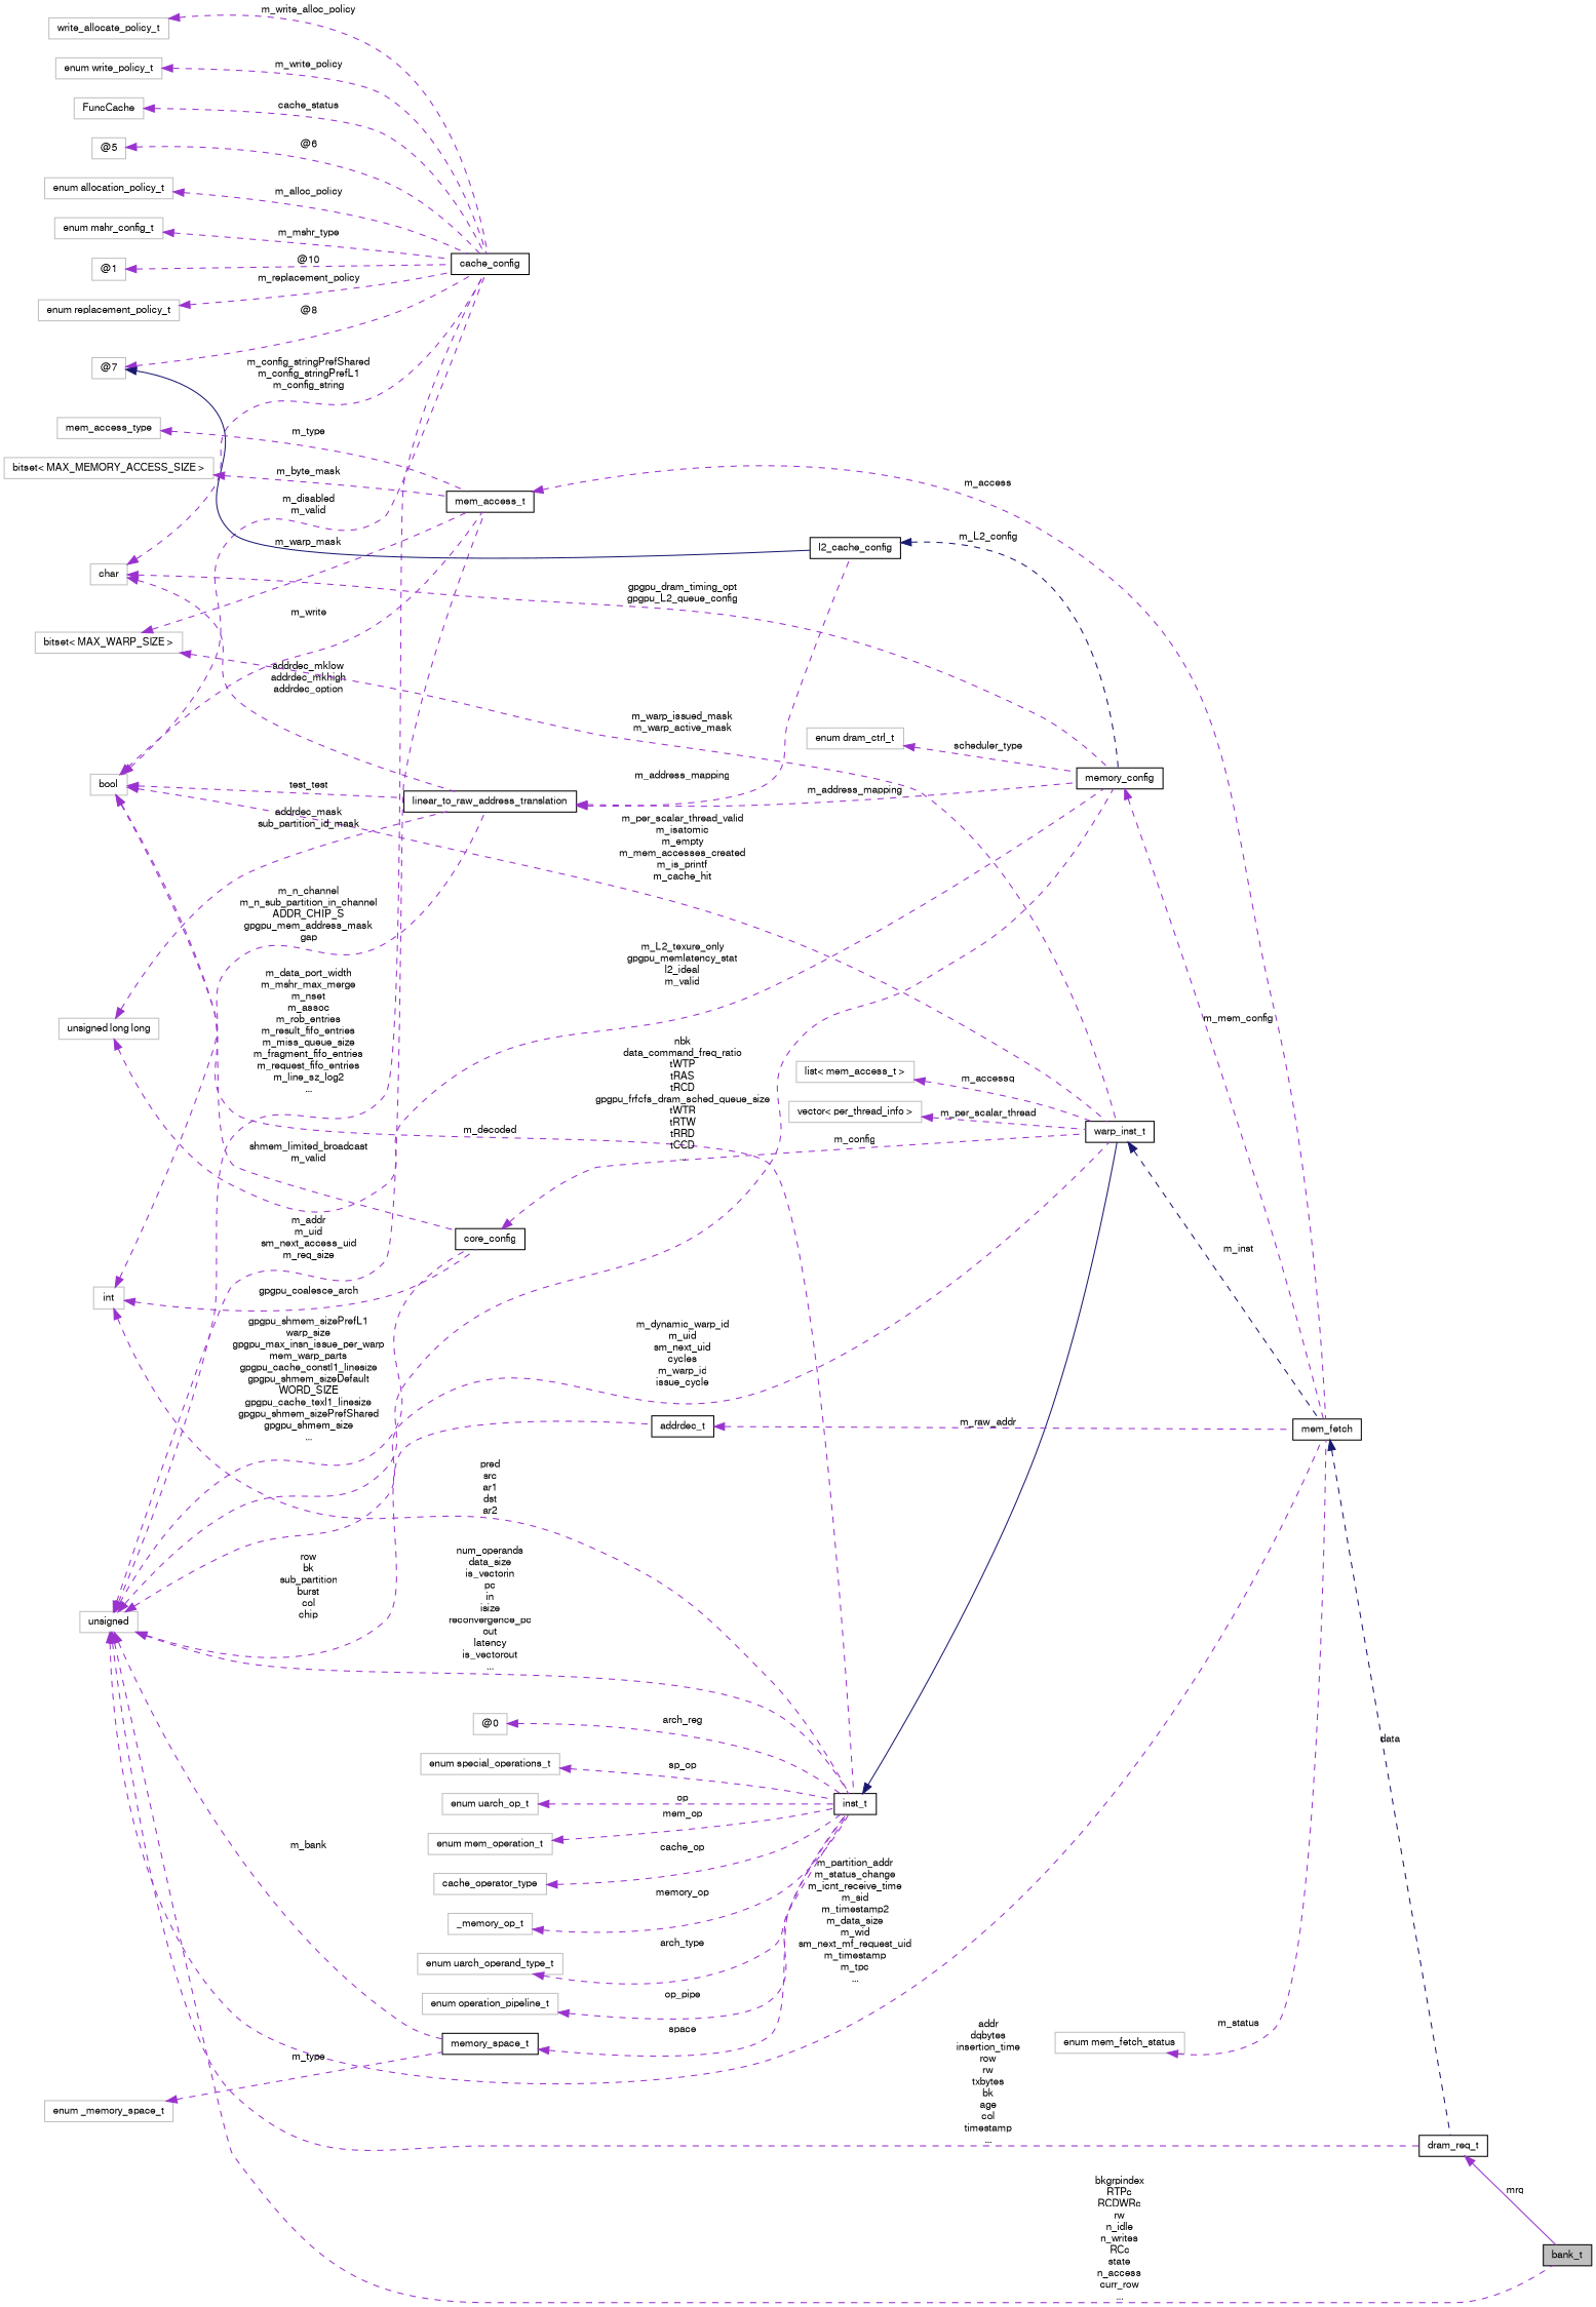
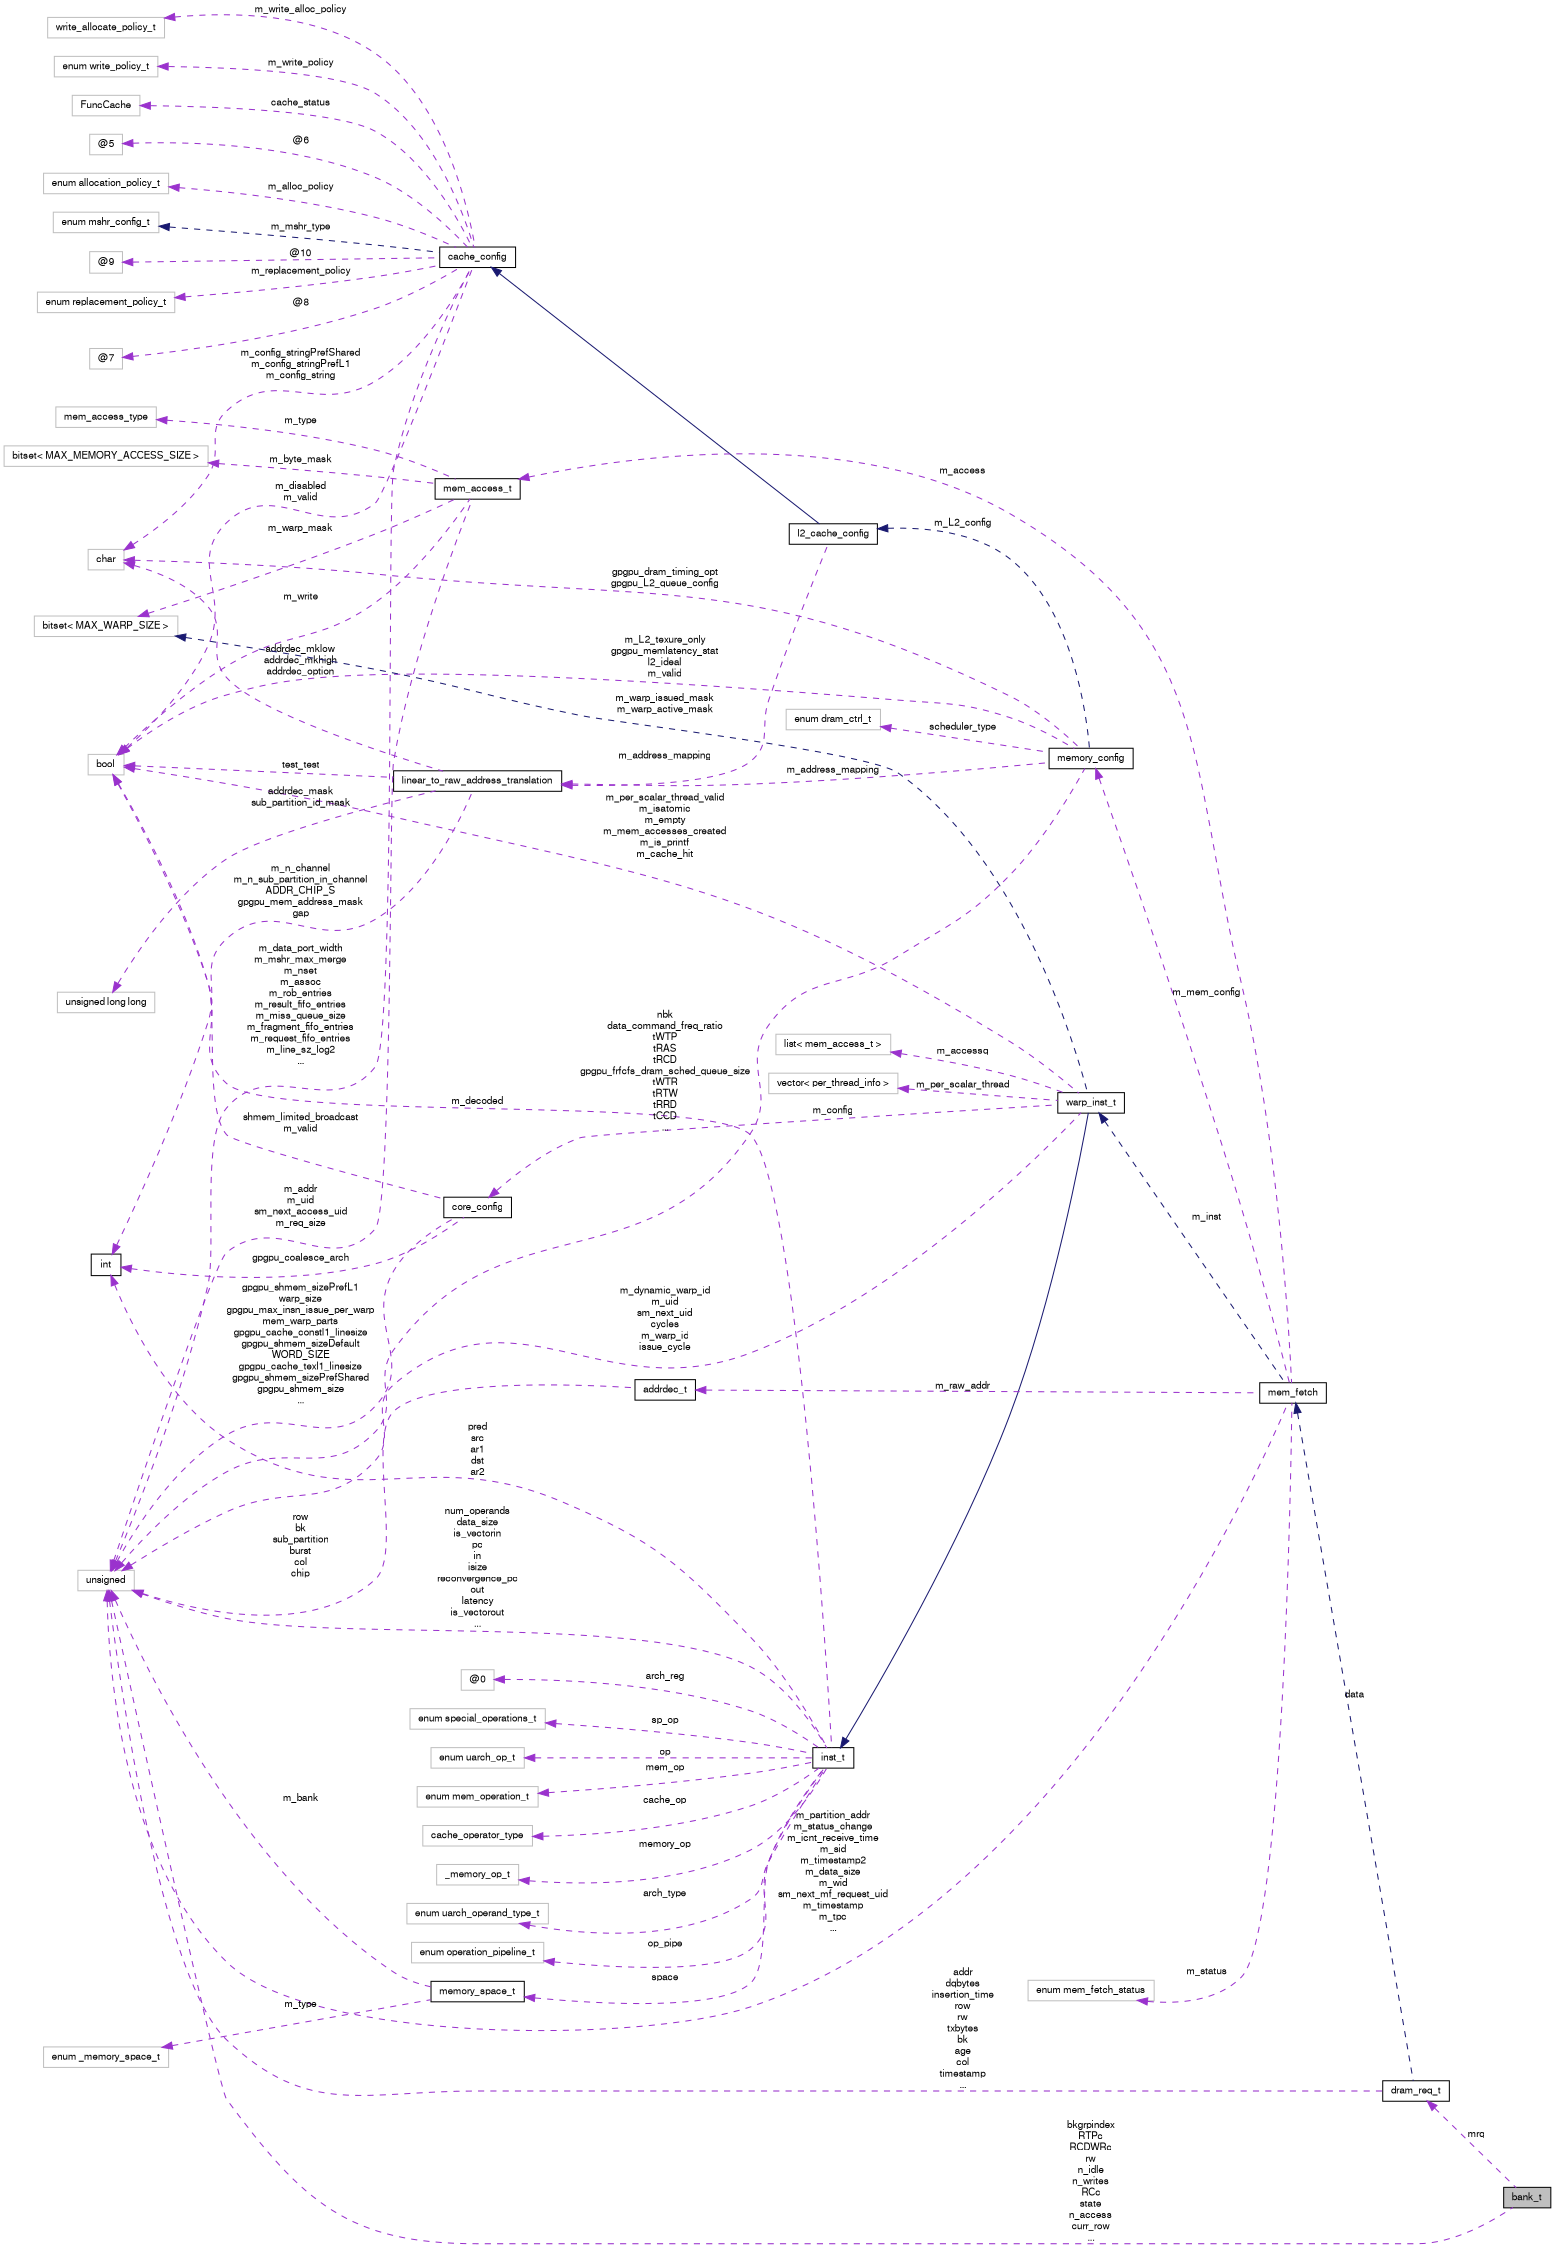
  digraph {
    rankdir=LR
    node [color=grey75 fontname=FreeSans fontsize=10 shape=record]
    edge [color=darkorchid3 dir=back fontname=FreeSans fontsize=10 labelfontname=FreeSans labelfontsize=10 style=dashed]
    n1 [color=black fillcolor=grey75 fontcolor=black height=0.2 label=bank_t style=filled width=0.4]
    n2 [color=black height=0.2 label=dram_req_t width=0.4]
    n3 [color=black height=0.2 label=mem_fetch width=0.4]
    n4 [color=black height=0.2 label=memory_config width=0.4]
    n5 [height=0.2 label="enum dram_ctrl_t" width=0.4]
    n6 [height=0.2 label=char width=0.4]
    n7 [color=black height=0.2 label=linear_to_raw_address_translation width=0.4]
    n8 [color=black height=0.2 label=cache_config width=0.4]
    n9 [color=black height=0.2 label=l2_cache_config width=0.4]
    n10 [height=0.2 label=bool width=0.4]
    n11 [color=black height=0.2 label=warp_inst_t width=0.4]
    n12 [color=black height=0.2 label=inst_t width=0.4]
    n13 [color=black height=0.2 label=core_config width=0.4]
    n14 [color=black height=0.2 label=mem_access_t width=0.4]
    n15 [height=0.2 label=unsigned width=0.4]
    n16 [color=black height=0.2 label=memory_space_t width=0.4]
    n17 [color=black height=0.2 label=addrdec_t width=0.4]
    n18 [height=0.2 label="unsigned long long" width=0.4]
-   n19 [height=0.2 label=int width=0.4]
+   n19 [color=black height=0.2 label=int width=0.4]
    n20 [height=0.2 label=write_allocate_policy_t width=0.4]
    n21 [height=0.2 label="enum write_policy_t" width=0.4]
    n22 [height=0.2 label=FuncCache width=0.4]
    n23 [height=0.2 label="@5" width=0.4]
    n24 [height=0.2 label="enum allocation_policy_t" width=0.4]
    n25 [height=0.2 label="@7" width=0.4]
    n26 [height=0.2 label="enum mshr_config_t" width=0.4]
-   n27 [height=0.2 label="@1" width=0.4]
+   n27 [height=0.2 label="@9" width=0.4]
    n28 [height=0.2 label="enum replacement_policy_t" width=0.4]
    n29 [height=0.2 label="@0" width=0.4]
    n30 [height=0.2 label="enum special_operations_t" width=0.4]
    n31 [height=0.2 label="enum uarch_op_t" width=0.4]
    n32 [height=0.2 label="enum mem_operation_t" width=0.4]
    n33 [height=0.2 label=cache_operator_type width=0.4]
    n34 [height=0.2 label="enum _memory_space_t" width=0.4]
    n35 [height=0.2 label=_memory_op_t width=0.4]
    n36 [height=0.2 label="enum uarch_operand_type_t" width=0.4]
    n37 [height=0.2 label="enum operation_pipeline_t" width=0.4]
    n38 [height=0.2 label="bitset\< MAX_WARP_SIZE \>" width=0.4]
    n39 [height=0.2 label="list\< mem_access_t \>" width=0.4]
    n40 [height=0.2 label="vector\< per_thread_info \>" width=0.4]
    n41 [height=0.2 label="bitset\< MAX_MEMORY_ACCESS_SIZE \>" width=0.4]
    n42 [height=0.2 label=mem_access_type width=0.4]
    n43 [height=0.2 label="enum mem_fetch_status" width=0.4]
-   n2 -> n1 [label=mrq style=solid]
+   n2 -> n1 [label=mrq]
    n3 -> n2 [color=midnightblue label=data]
    n4 -> n3 [label=m_mem_config]
    n5 -> n4 [label=scheduler_type]
    n6 -> n4 [label="gpgpu_dram_timing_opt\ngpgpu_L2_queue_config"]
    n6 -> n7 [label="addrdec_mklow\naddrdec_mkhigh\naddrdec_option"]
    n6 -> n8 [label="m_config_stringPrefShared\nm_config_stringPrefL1\nm_config_string"]
    n7 -> n4 [label=m_address_mapping]
    n7 -> n9 [label=m_address_mapping]
-   n25 -> n9 [color=midnightblue style=solid]
+   n8 -> n9 [color=midnightblue style=solid]
    n9 -> n4 [color=midnightblue label=m_L2_config]
-   n18 -> n4 [label="m_L2_texure_only\ngpgpu_memlatency_stat\nl2_ideal\nm_valid"]
+   n10 -> n4 [label="m_L2_texure_only\ngpgpu_memlatency_stat\nl2_ideal\nm_valid"]
    n10 -> n7 [label=test_test]
    n10 -> n8 [label="m_disabled\nm_valid"]
    n10 -> n11 [label="m_per_scalar_thread_valid\nm_isatomic\nm_empty\nm_mem_accesses_created\nm_is_printf\nm_cache_hit"]
    n10 -> n12 [label=m_decoded]
    n10 -> n13 [label="shmem_limited_broadcast\nm_valid"]
    n10 -> n14 [label=m_write]
    n11 -> n3 [color=midnightblue label=m_inst]
    n12 -> n11 [color=midnightblue style=solid]
    n13 -> n11 [label=m_config]
    n14 -> n3 [label=m_access]
    n15 -> n1 [label="bkgrpindex\nRTPc\nRCDWRc\nrw\nn_idle\nn_writes\nRCc\nstate\nn_access\ncurr_row\n..."]
    n15 -> n2 [label="addr\ndqbytes\ninsertion_time\nrow\nrw\ntxbytes\nbk\nage\ncol\ntimestamp\n..."]
    n15 -> n3 [label="m_partition_addr\nm_status_change\nm_icnt_receive_time\nm_sid\nm_timestamp2\nm_data_size\nm_wid\nsm_next_mf_request_uid\nm_timestamp\nm_tpc\n..."]
    n15 -> n4 [label="nbk\ndata_command_freq_ratio\ntWTP\ntRAS\ntRCD\ngpgpu_frfcfs_dram_sched_queue_size\ntWTR\ntRTW\ntRRD\ntCCD\n..."]
    n15 -> n8 [label="m_data_port_width\nm_mshr_max_merge\nm_nset\nm_assoc\nm_rob_entries\nm_result_fifo_entries\nm_miss_queue_size\nm_fragment_fifo_entries\nm_request_fifo_entries\nm_line_sz_log2\n..."]
    n15 -> n11 [label="m_dynamic_warp_id\nm_uid\nsm_next_uid\ncycles\nm_warp_id\nissue_cycle"]
    n15 -> n12 [label="num_operands\ndata_size\nis_vectorin\npc\nin\nisize\nreconvergence_pc\nout\nlatency\nis_vectorout\n..."]
    n15 -> n13 [label="gpgpu_shmem_sizePrefL1\nwarp_size\ngpgpu_max_insn_issue_per_warp\nmem_warp_parts\ngpgpu_cache_constl1_linesize\ngpgpu_shmem_sizeDefault\nWORD_SIZE\ngpgpu_cache_texl1_linesize\ngpgpu_shmem_sizePrefShared\ngpgpu_shmem_size\n..."]
    n15 -> n14 [label="m_addr\nm_uid\nsm_next_access_uid\nm_req_size"]
    n15 -> n16 [label=m_bank]
    n15 -> n17 [label="row\nbk\nsub_partition\nburst\ncol\nchip"]
    n16 -> n12 [label=space]
    n17 -> n3 [label=m_raw_addr]
    n18 -> n7 [label="addrdec_mask\nsub_partition_id_mask"]
    n19 -> n7 [label="m_n_channel\nm_n_sub_partition_in_channel\nADDR_CHIP_S\ngpgpu_mem_address_mask\ngap"]
    n19 -> n12 [label="pred\nsrc\nar1\ndst\nar2"]
    n19 -> n13 [label=gpgpu_coalesce_arch]
    n20 -> n8 [label=m_write_alloc_policy]
    n21 -> n8 [label=m_write_policy]
    n22 -> n8 [label=cache_status]
    n23 -> n8 [label="@6"]
    n24 -> n8 [label=m_alloc_policy]
    n25 -> n8 [label="@8"]
-   n26 -> n8 [label=m_mshr_type]
+   n26 -> n8 [color=midnightblue label=m_mshr_type]
    n27 -> n8 [label="@10"]
    n28 -> n8 [label=m_replacement_policy]
    n29 -> n12 [label=arch_reg]
    n30 -> n12 [label=sp_op]
    n31 -> n12 [label=op]
    n32 -> n12 [label=mem_op]
    n33 -> n12 [label=cache_op]
    n34 -> n16 [label=m_type]
    n35 -> n12 [label=memory_op]
    n36 -> n12 [label=arch_type]
    n37 -> n12 [label=op_pipe]
-   n38 -> n11 [label="m_warp_issued_mask\nm_warp_active_mask"]
+   n38 -> n11 [color=midnightblue label="m_warp_issued_mask\nm_warp_active_mask"]
    n38 -> n14 [label=m_warp_mask]
    n39 -> n11 [label=m_accessq]
    n40 -> n11 [label=m_per_scalar_thread]
    n41 -> n14 [label=m_byte_mask]
    n42 -> n14 [label=m_type]
    n43 -> n3 [label=m_status]
  }
